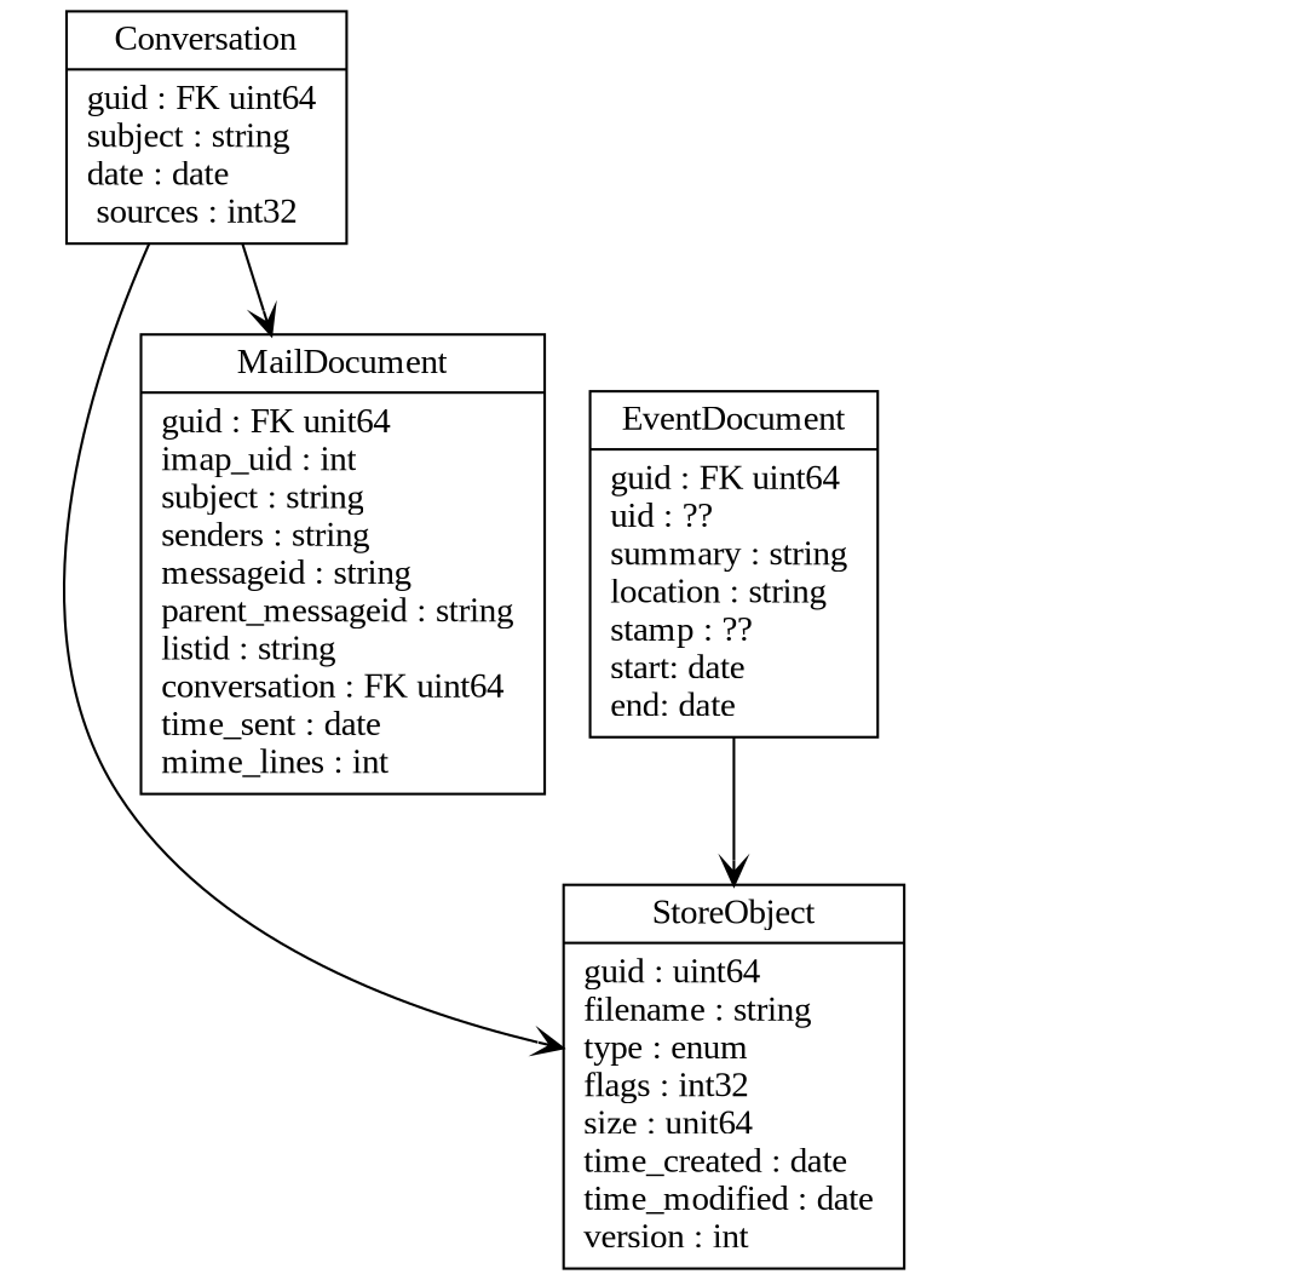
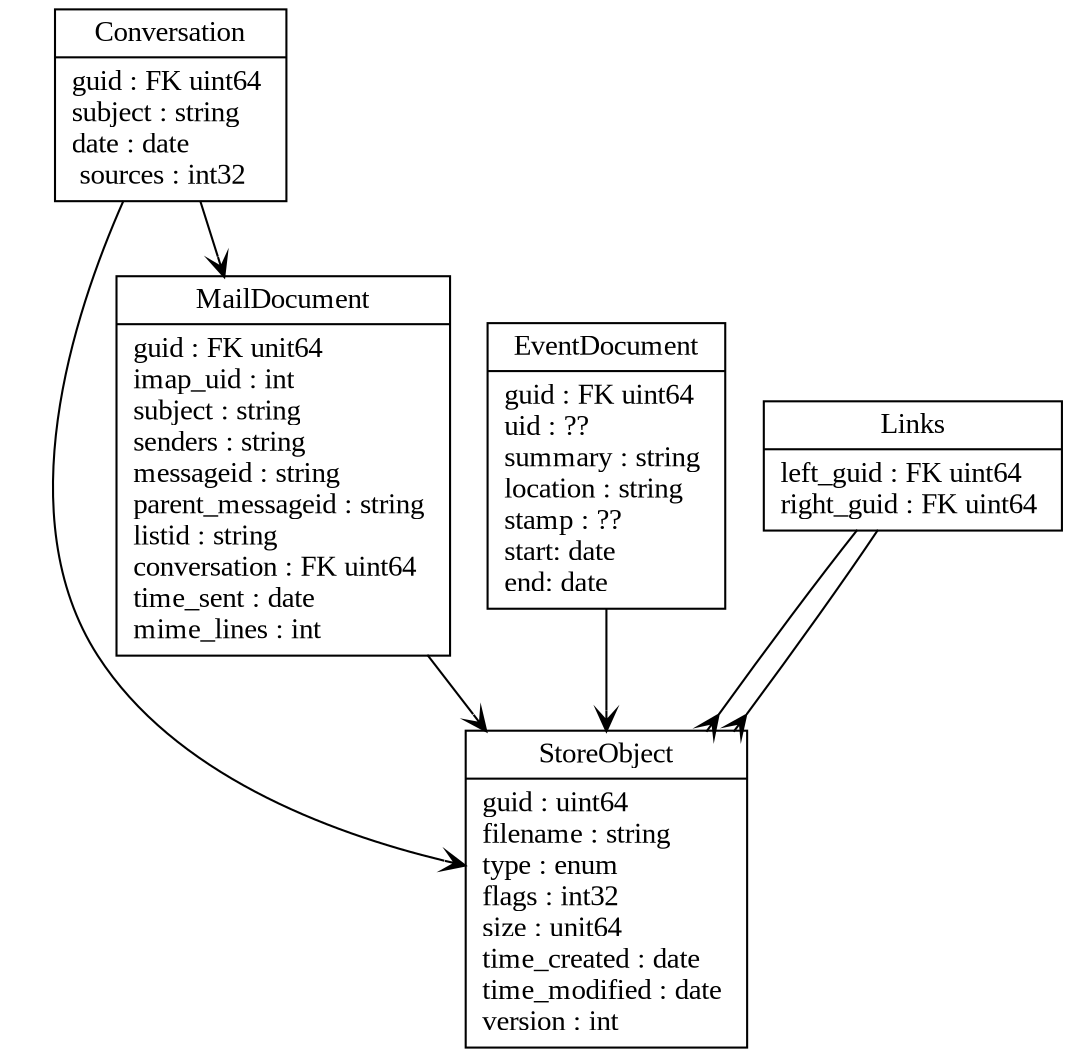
  digraph {
    fontname="Liberation Serif"
    node [fontname="Liberation Serif" shape=record]
    edge [arrowhead=open arrowtail=dot fontname="Liberation Serif"]
    n1 [label="{StoreObject| guid : uint64 \lfilename : string 			\ltype : enum \lflags : int32 			\lsize : unit64 \ltime_created : date 			\ltime_modified : date \lversion : int 			\l}"]
    n2 [label="{Conversation| guid : FK uint64 \lsubject : string 			\ldate : date \l sources : int32 			\l}"]
    n3 [label="{MailDocument| guid : FK unit64 \limap_uid : int \lsubject : string 			\lsenders : string \lmessageid : string \lparent_messageid : string 			\llistid : string \lconversation : FK uint64 \ltime_sent : date 			\lmime_lines : int 			\l}"]
    n4 [label="{EventDocument| guid : FK uint64 \luid : ?? \lsummary : string 			\llocation : string \lstamp : ?? \lstart: date \lend: date 			\l}"]
+   n5 [label="{Links| left_guid : FK uint64 \lright_guid : FK uint64 \l}"]
    n2 -> n1
    n2 -> n3 [arrowtail=none]
+   n3 -> n1
    n4 -> n1
+   n5 -> n1 [arrowhead=crow arrowtail=none]
+   n5 -> n1 [arrowhead=crow arrowtail=none]
  }
